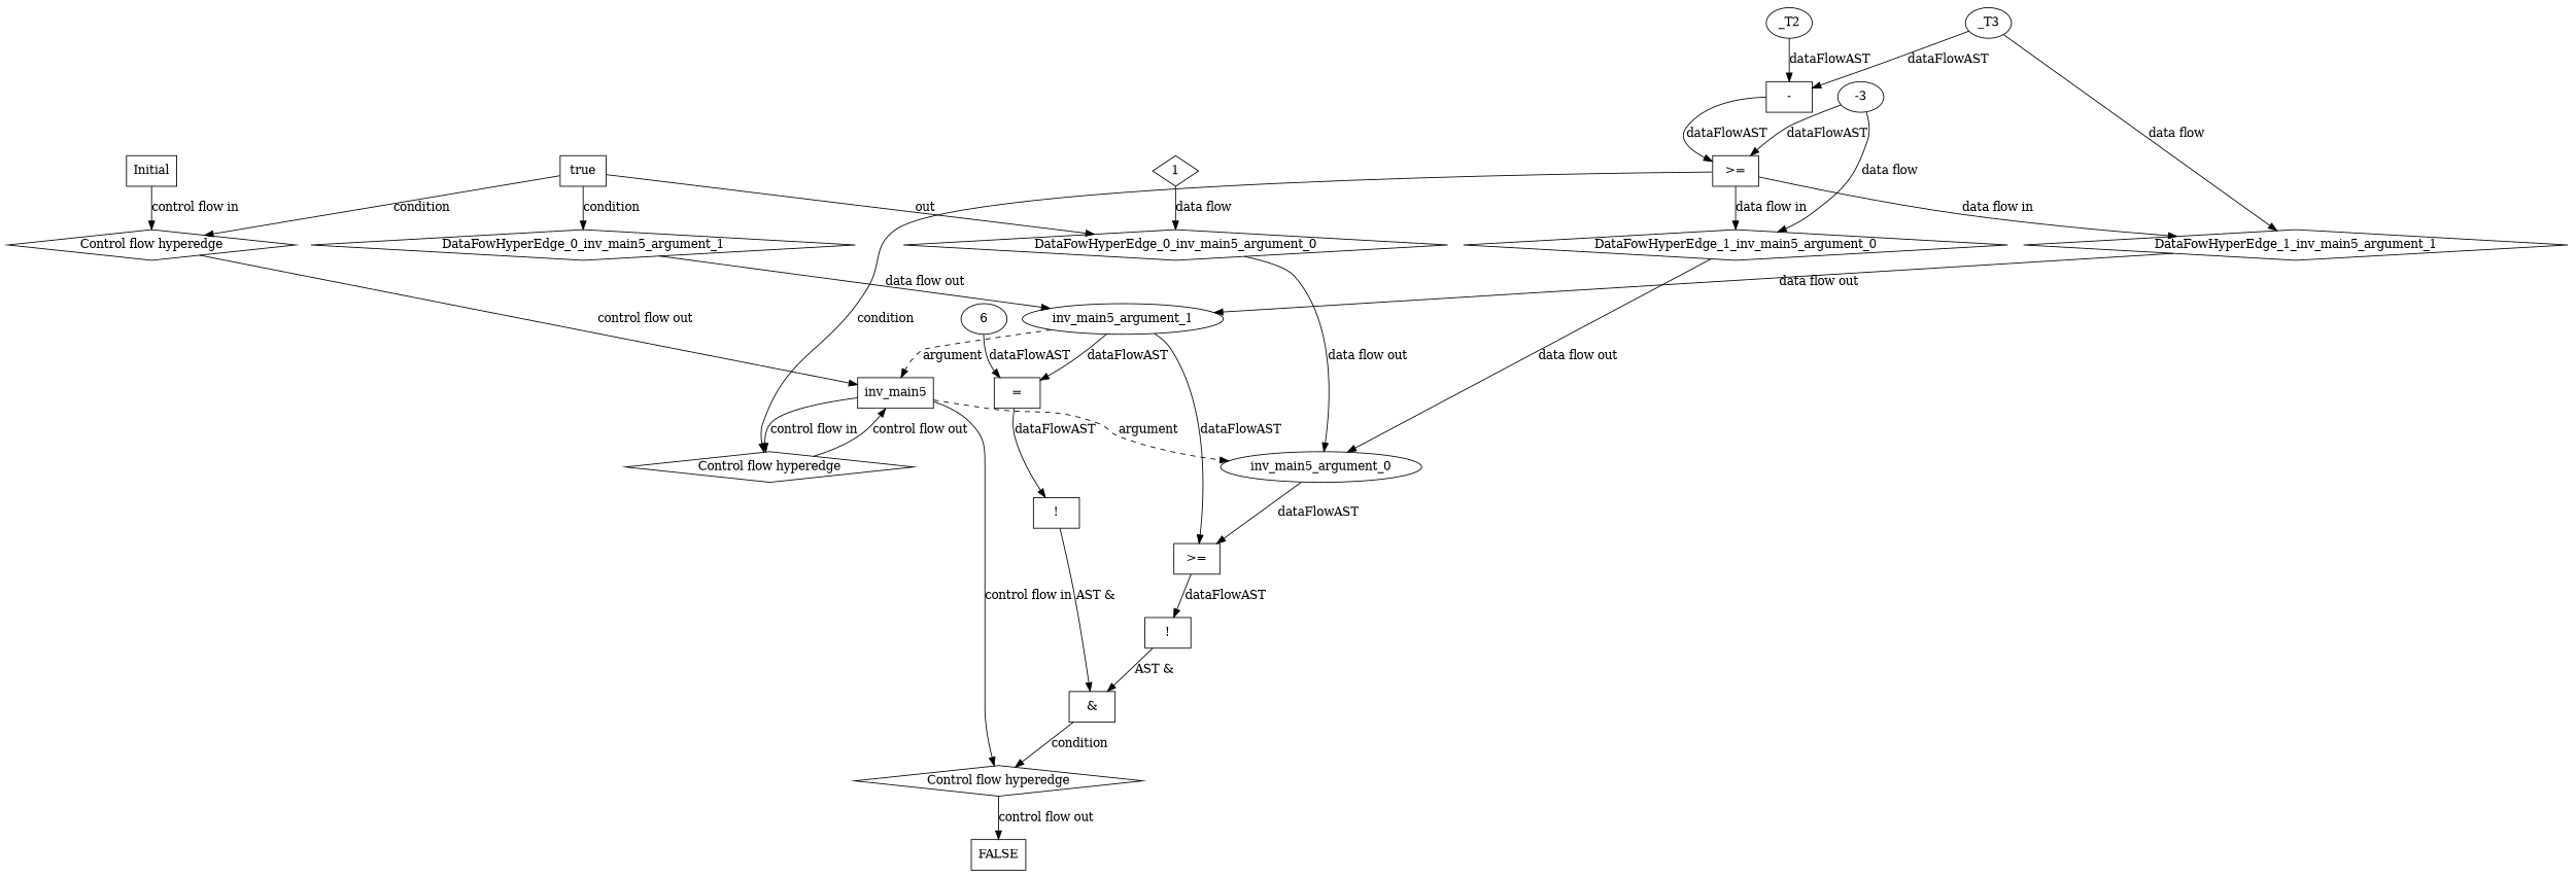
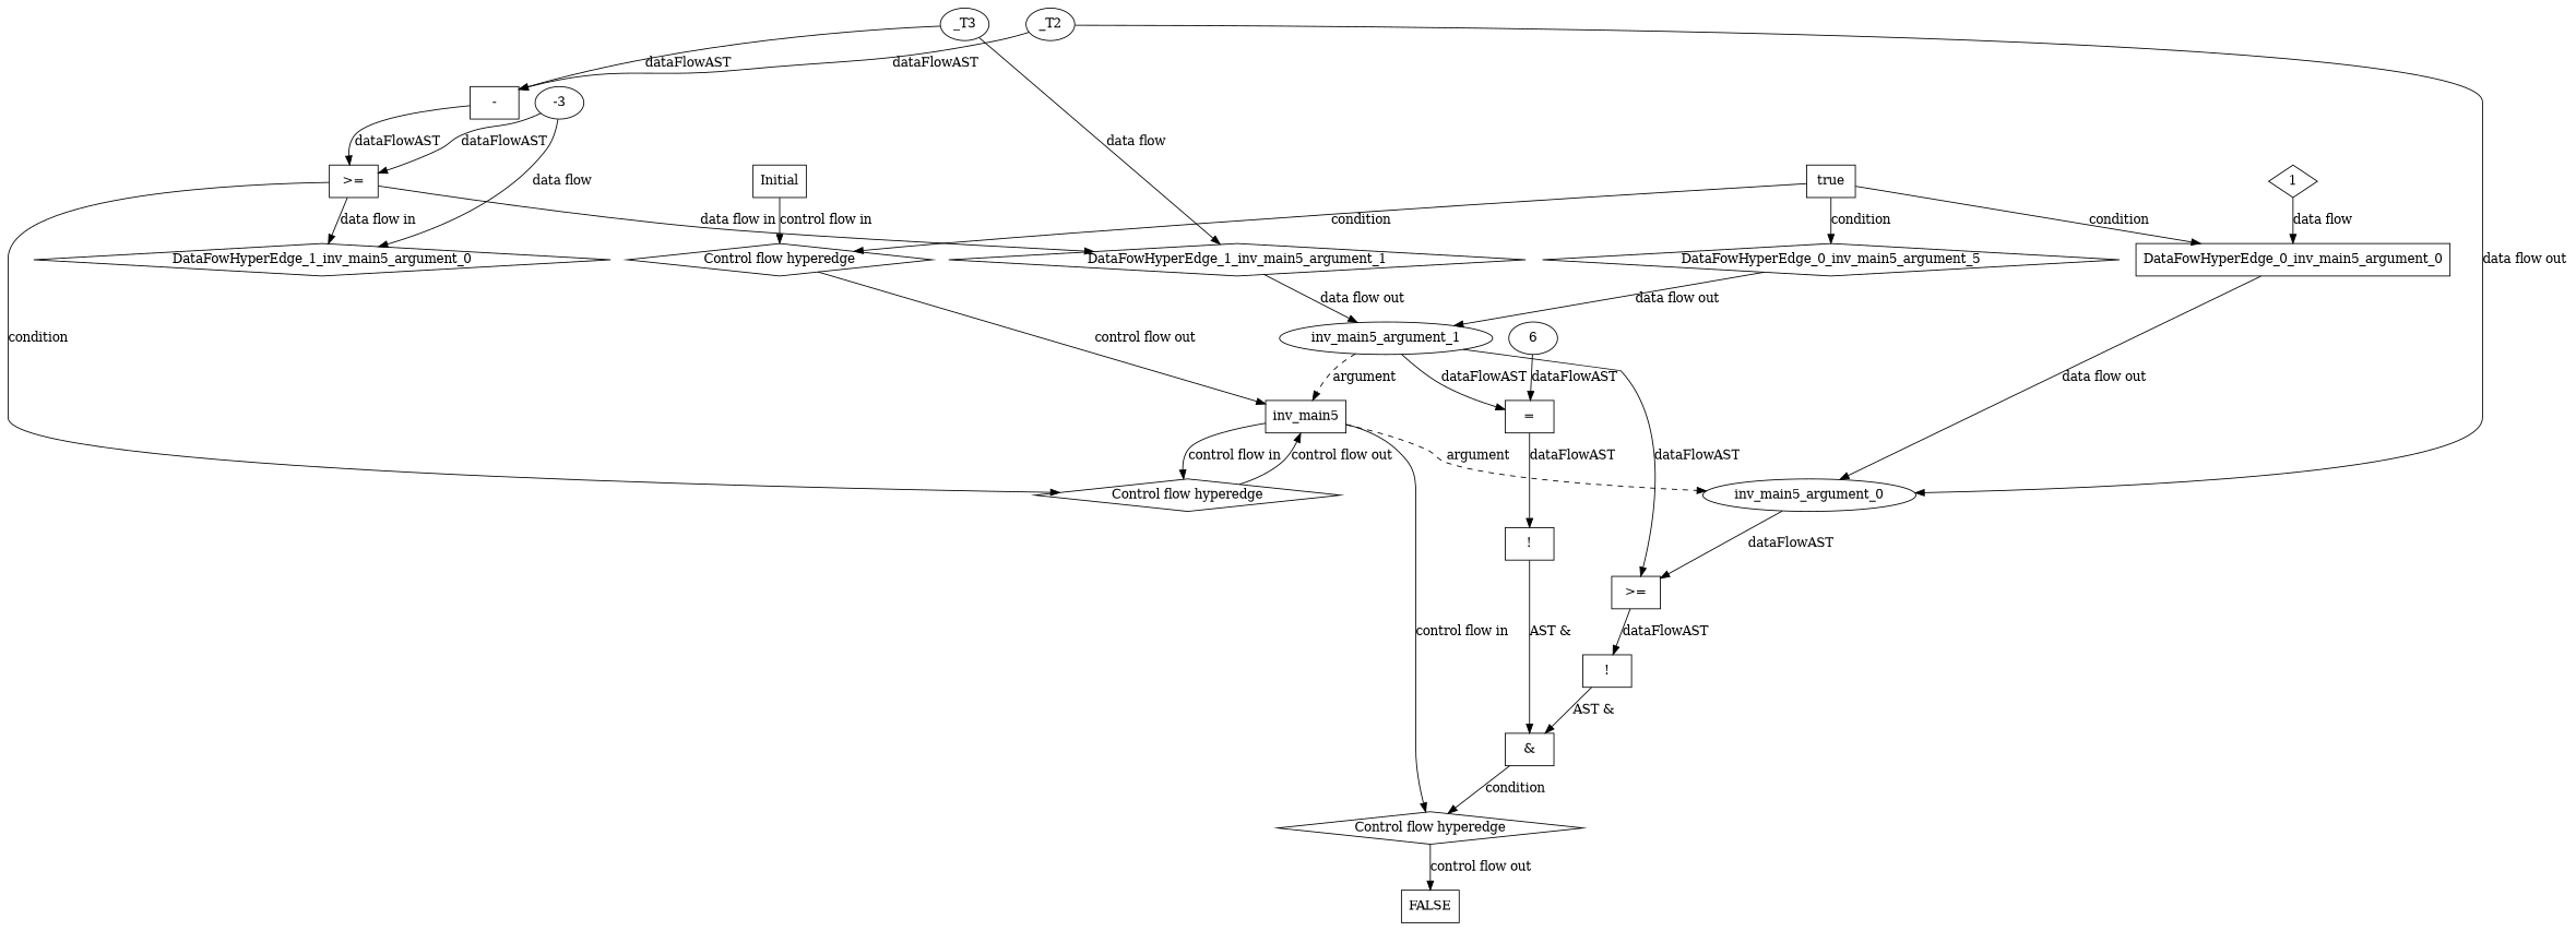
  digraph {
    node [shape=rect]
    n1 [label=inv_main5 nodeName=inv_main5]
    n2 [label="Control flow hyperedge" nodeName=ControlFowHyperEdge_1 shape=diamond]
    n3 [label="Control flow hyperedge" nodeName=ControlFowHyperEdge_2 shape=diamond]
    n4 [label=inv_main5_argument_0 nodeName=argument0 shape=oval]
    n5 [label=FALSE nodeName=FALSE]
    n6 [label=Initial nodeName=Initial]
    n7 [label="Control flow hyperedge" nodeName=ControlFowHyperEdge_0 shape=diamond]
    n8 [label=">=" nodeName=xxxFALSE___inv_main5_2xxxguard1_node_1]
    n9 [label="!" nodeName=xxxFALSE___inv_main5_2xxxguard1_node_0]
    n10 [label=inv_main5_argument_1 nodeName=argument1 shape=oval]
    n11 [label="=" nodeName=xxxFALSE___inv_main5_2xxxguard_0_node_1]
    n12 [label="!" nodeName=xxxFALSE___inv_main5_2xxxguard_0_node_0]
    n13 [label=true nodeName=true_0]
-   n14 [label=DataFowHyperEdge_0_inv_main5_argument_0 nodeName=DataFowHyperEdge_0_inv_main5_argument_0 shape=diamond]
-   n15 [label=DataFowHyperEdge_0_inv_main5_argument_1 nodeName=DataFowHyperEdge_0_inv_main5_argument_1 shape=diamond]
+   n14 [label=DataFowHyperEdge_0_inv_main5_argument_0 nodeName=DataFowHyperEdge_0_inv_main5_argument_0 shape=box]
+   n15 [label=DataFowHyperEdge_0_inv_main5_argument_5 nodeName=DataFowHyperEdge_0_inv_main5_argument_1 shape=diamond]
    n16 [label=1 nodeName=xxxinv_main5___Initial_0xxxdataFlow_0_node_0 shape=diamond]
    n17 [label=">=" nodeName=xxxinv_main5___inv_main5_1xxxguard_0_node_0]
    n18 [label=DataFowHyperEdge_1_inv_main5_argument_0 nodeName=DataFowHyperEdge_1_inv_main5_argument_0 shape=diamond]
    n19 [label=DataFowHyperEdge_1_inv_main5_argument_1 nodeName=DataFowHyperEdge_1_inv_main5_argument_1 shape=diamond]
    n20 [label="-" nodeName=xxxinv_main5___inv_main5_1xxxguard_0_node_1]
    n21 [label=-3 nodeName=xxxinv_main5___inv_main5_1xxxguard_0_node_4 shape=""]
    n22 [label=_T3 nodeName=xxxinv_main5___inv_main5_1xxxdataFlow1_node_0 shape=""]
    n23 [label=_T2 nodeName=xxxinv_main5___inv_main5_1xxxdataFlow_0_node_0 shape=""]
    n24 [label="&" nodeName=xxxFALSE___inv_main5_2xxx_and]
    n25 [label=6 nodeName=xxxFALSE___inv_main5_2xxxguard_0_node_3 shape=""]
    n1 -> n2 [label="control flow in"]
    n1 -> n3 [label="control flow in"]
    n1 -> n4 [label=argument style=dashed]
    n2 -> n1 [label="control flow out"]
    n3 -> n5 [label="control flow out"]
    n4 -> n8 [label=dataFlowAST]
    n6 -> n7 [label="control flow in"]
    n7 -> n1 [label="control flow out"]
    n8 -> n9 [label=dataFlowAST]
    n9 -> n24 [label="AST &"]
    n10 -> n1 [label=argument style=dashed]
    n10 -> n8 [label=dataFlowAST]
    n10 -> n11 [label=dataFlowAST]
    n11 -> n12 [label=dataFlowAST]
    n12 -> n24 [label="AST &"]
    n13 -> n7 [label=condition]
-   n13 -> n14 [label=out]
+   n13 -> n14 [label=condition]
    n13 -> n15 [label=condition]
    n14 -> n4 [label="data flow out"]
    n15 -> n10 [label="data flow out"]
    n16 -> n14 [label="data flow"]
    n17 -> n2 [label=condition]
    n17 -> n18 [label="data flow in"]
    n17 -> n19 [label="data flow in"]
-   n18 -> n4 [label="data flow out"]
+   n23 -> n4 [label="data flow out"]
    n19 -> n10 [label="data flow out"]
    n20 -> n17 [label=dataFlowAST]
    n21 -> n17 [label=dataFlowAST]
    n21 -> n18 [label="data flow"]
    n22 -> n19 [label="data flow"]
    n22 -> n20 [label=dataFlowAST]
    n23 -> n20 [label=dataFlowAST]
    n24 -> n3 [label=condition]
    n25 -> n11 [label=dataFlowAST]
  }
